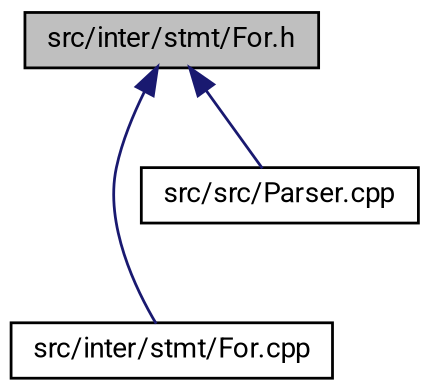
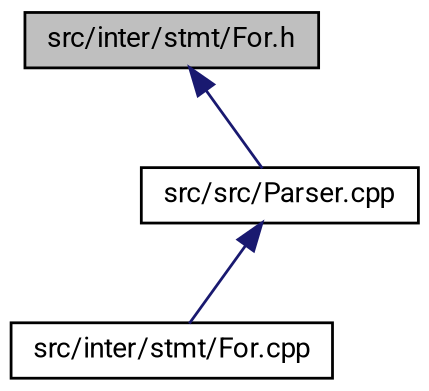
  digraph {
    fontname=Roboto
    node [color=black fillcolor=white fontname=Roboto fontsize=10 shape=record style=filled]
    edge [color=midnightblue dir=back fontname=Roboto fontsize=10 labelfontname=Helvetica labelfontsize=10 style=solid]
    n1 [fillcolor=grey75 fontcolor=black height=0.2 label="src/inter/stmt/For.h" width=0.4]
    n2 [height=0.2 label="src/inter/stmt/For.cpp" width=0.4]
    n3 [height=0.2 label="src/src/Parser.cpp" width=0.4]
-   n1 -> n2
+   n3 -> n2
    n1 -> n3
  }
